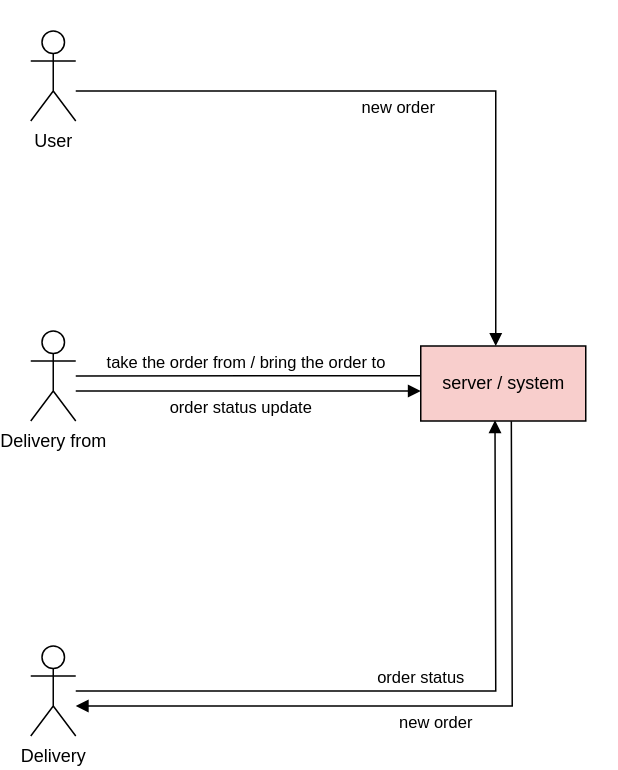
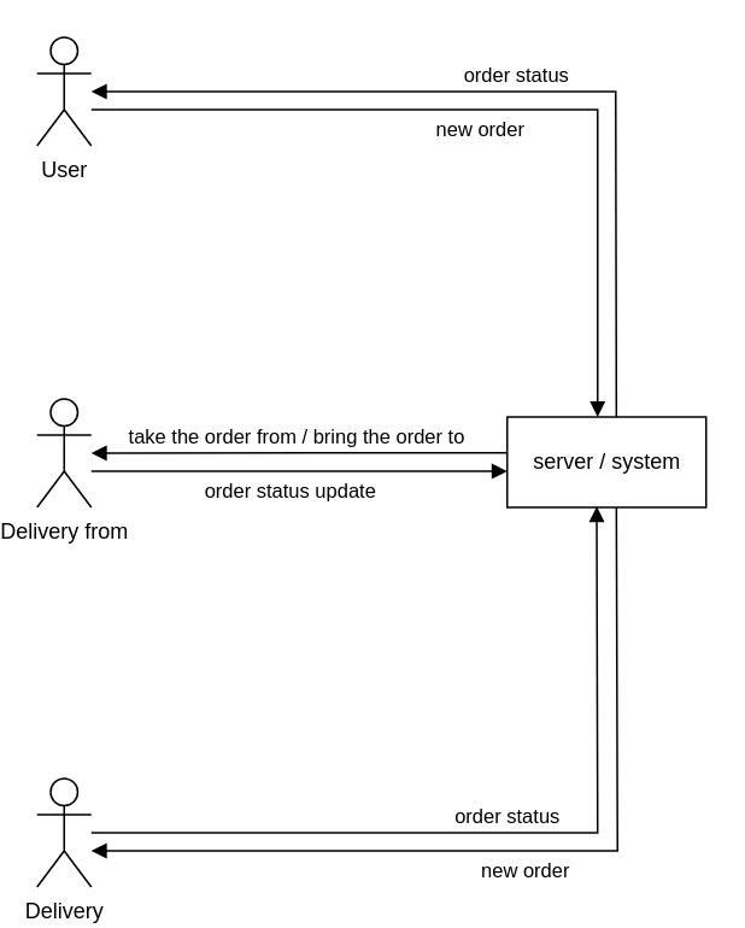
  <mxCell id="0" />
  <mxCell id="1" parent="0" />
  <mxCell id="2" value="User" style="shape=umlActor;verticalLabelPosition=bottom;verticalAlign=top;html=1;outlineConnect=0;" vertex="1" parent="1"><mxGeometry x="20" y="20" width="30" height="60" as="geometry" /></mxCell>
  <mxCell id="3" value="Delivery from" style="shape=umlActor;verticalLabelPosition=bottom;verticalAlign=top;html=1;outlineConnect=0;" vertex="1" parent="1"><mxGeometry x="20" y="220" width="30" height="60" as="geometry" /></mxCell>
  <mxCell id="4" value="Delivery" style="shape=umlActor;verticalLabelPosition=bottom;verticalAlign=top;html=1;outlineConnect=0;" vertex="1" parent="1"><mxGeometry x="20" y="430" width="30" height="60" as="geometry" /></mxCell>
- <mxCell id="5" value="server / system" style="html=1;fillColor=#f8cecc;" vertex="1" parent="1"><mxGeometry x="280" y="230" width="110" height="50" as="geometry" /></mxCell>
+ <mxCell id="5" value="server / system" style="html=1;" vertex="1" parent="1"><mxGeometry x="280" y="230" width="110" height="50" as="geometry" /></mxCell>
  <mxCell id="6" value="order status" style="html=1;verticalAlign=bottom;endArrow=block;rounded=0;entryX=0.45;entryY=0.99;entryDx=0;entryDy=0;entryPerimeter=0;" edge="1" parent="1" source="4" target="5"><mxGeometry width="80" relative="1" as="geometry"><mxPoint x="200" y="480" as="sourcePoint" /><mxPoint x="330" y="460" as="targetPoint" /><Array as="points"><mxPoint x="330" y="460" /></Array></mxGeometry></mxCell>
  <mxCell id="7" value="new order" style="html=1;verticalAlign=bottom;endArrow=block;rounded=0;exitX=0.549;exitY=1.003;exitDx=0;exitDy=0;exitPerimeter=0;" edge="1" parent="1" source="5"><mxGeometry x="0.002" y="20" width="80" relative="1" as="geometry"><mxPoint x="342.39" y="280.6" as="sourcePoint" /><mxPoint x="50" y="470" as="targetPoint" /><Array as="points"><mxPoint x="341" y="470" /></Array><mxPoint as="offset" /></mxGeometry></mxCell>
  <mxCell id="8" value="order status update" style="html=1;verticalAlign=bottom;endArrow=block;rounded=0;entryX=0;entryY=0.6;entryDx=0;entryDy=0;entryPerimeter=0;" edge="1" parent="1" target="5"><mxGeometry x="-0.043" y="-20" width="80" relative="1" as="geometry"><mxPoint x="50" y="260" as="sourcePoint" /><mxPoint x="270" y="260" as="targetPoint" /><mxPoint as="offset" /></mxGeometry></mxCell>
- <mxCell id="9" value="take the order from / bring the order to&amp;nbsp;" style="html=1;verticalAlign=bottom;endArrow=none;rounded=0;exitX=-0.004;exitY=0.396;exitDx=0;exitDy=0;exitPerimeter=0;" edge="1" parent="1" source="5" target="3"><mxGeometry width="80" relative="1" as="geometry"><mxPoint x="190" y="230" as="sourcePoint" /><mxPoint x="270" y="230" as="targetPoint" /></mxGeometry></mxCell>
+ <mxCell id="9" value="take the order from / bring the order to&amp;nbsp;" style="html=1;verticalAlign=bottom;endArrow=block;rounded=0;exitX=-0.004;exitY=0.396;exitDx=0;exitDy=0;exitPerimeter=0;" edge="1" parent="1" source="5" target="3"><mxGeometry width="80" relative="1" as="geometry"><mxPoint x="190" y="230" as="sourcePoint" /><mxPoint x="270" y="230" as="targetPoint" /></mxGeometry></mxCell>
  <mxCell id="10" value="new order" style="html=1;verticalAlign=bottom;endArrow=block;rounded=0;" edge="1" parent="1"><mxGeometry x="-0.043" y="-20" width="80" relative="1" as="geometry"><mxPoint x="50" y="60" as="sourcePoint" /><mxPoint x="330" y="230" as="targetPoint" /><Array as="points"><mxPoint x="330" y="60" /></Array><mxPoint as="offset" /></mxGeometry></mxCell>
+ <mxCell id="11" value="order status" style="html=1;verticalAlign=bottom;endArrow=block;rounded=0;exitX=0.549;exitY=0.004;exitDx=0;exitDy=0;exitPerimeter=0;" edge="1" parent="1" source="5" target="2"><mxGeometry width="80" relative="1" as="geometry"><mxPoint x="450" y="180" as="sourcePoint" /><mxPoint x="60" y="40" as="targetPoint" /><Array as="points"><mxPoint x="340" y="50" /></Array></mxGeometry></mxCell>
